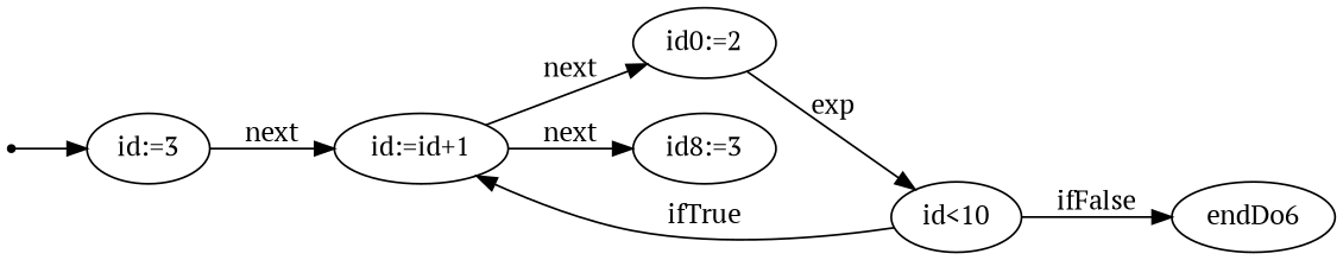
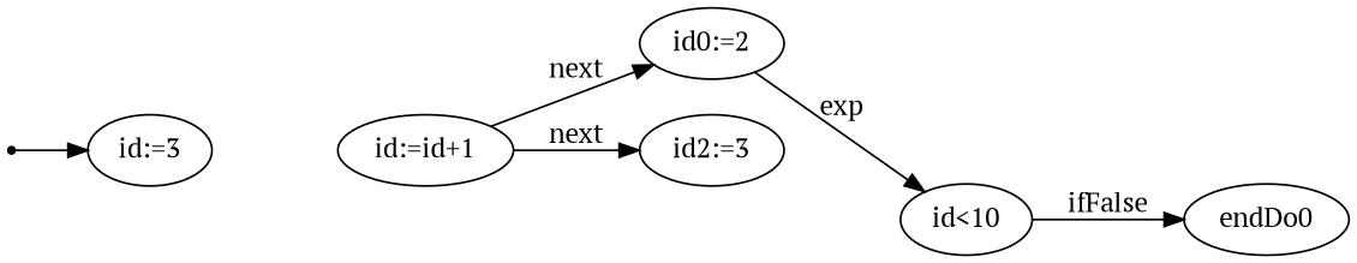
  digraph {
    fontname="PT Serif"
    rankdir=LR
    node [fontname="PT Serif"]
    edge [fontname="PT Serif"]
    inic [shape=point]
    n2 [label="id:=3"]
    n3 [label="id:=id+1"]
    n4 [label="id0:=2"]
-   n5 [label="id8:=3"]
+   n5 [label="id2:=3"]
    n6 [label="id<10"]
-   n7 [label=endDo6]
+   n7 [label=endDo0]
    inic -> n2
-   n2 -> n3 [label=next]
    n3 -> n4 [label=next]
    n3 -> n5 [label=next]
    n4 -> n6 [label=exp]
-   n6 -> n3 [label=ifTrue]
    n6 -> n7 [label=ifFalse]
  }
